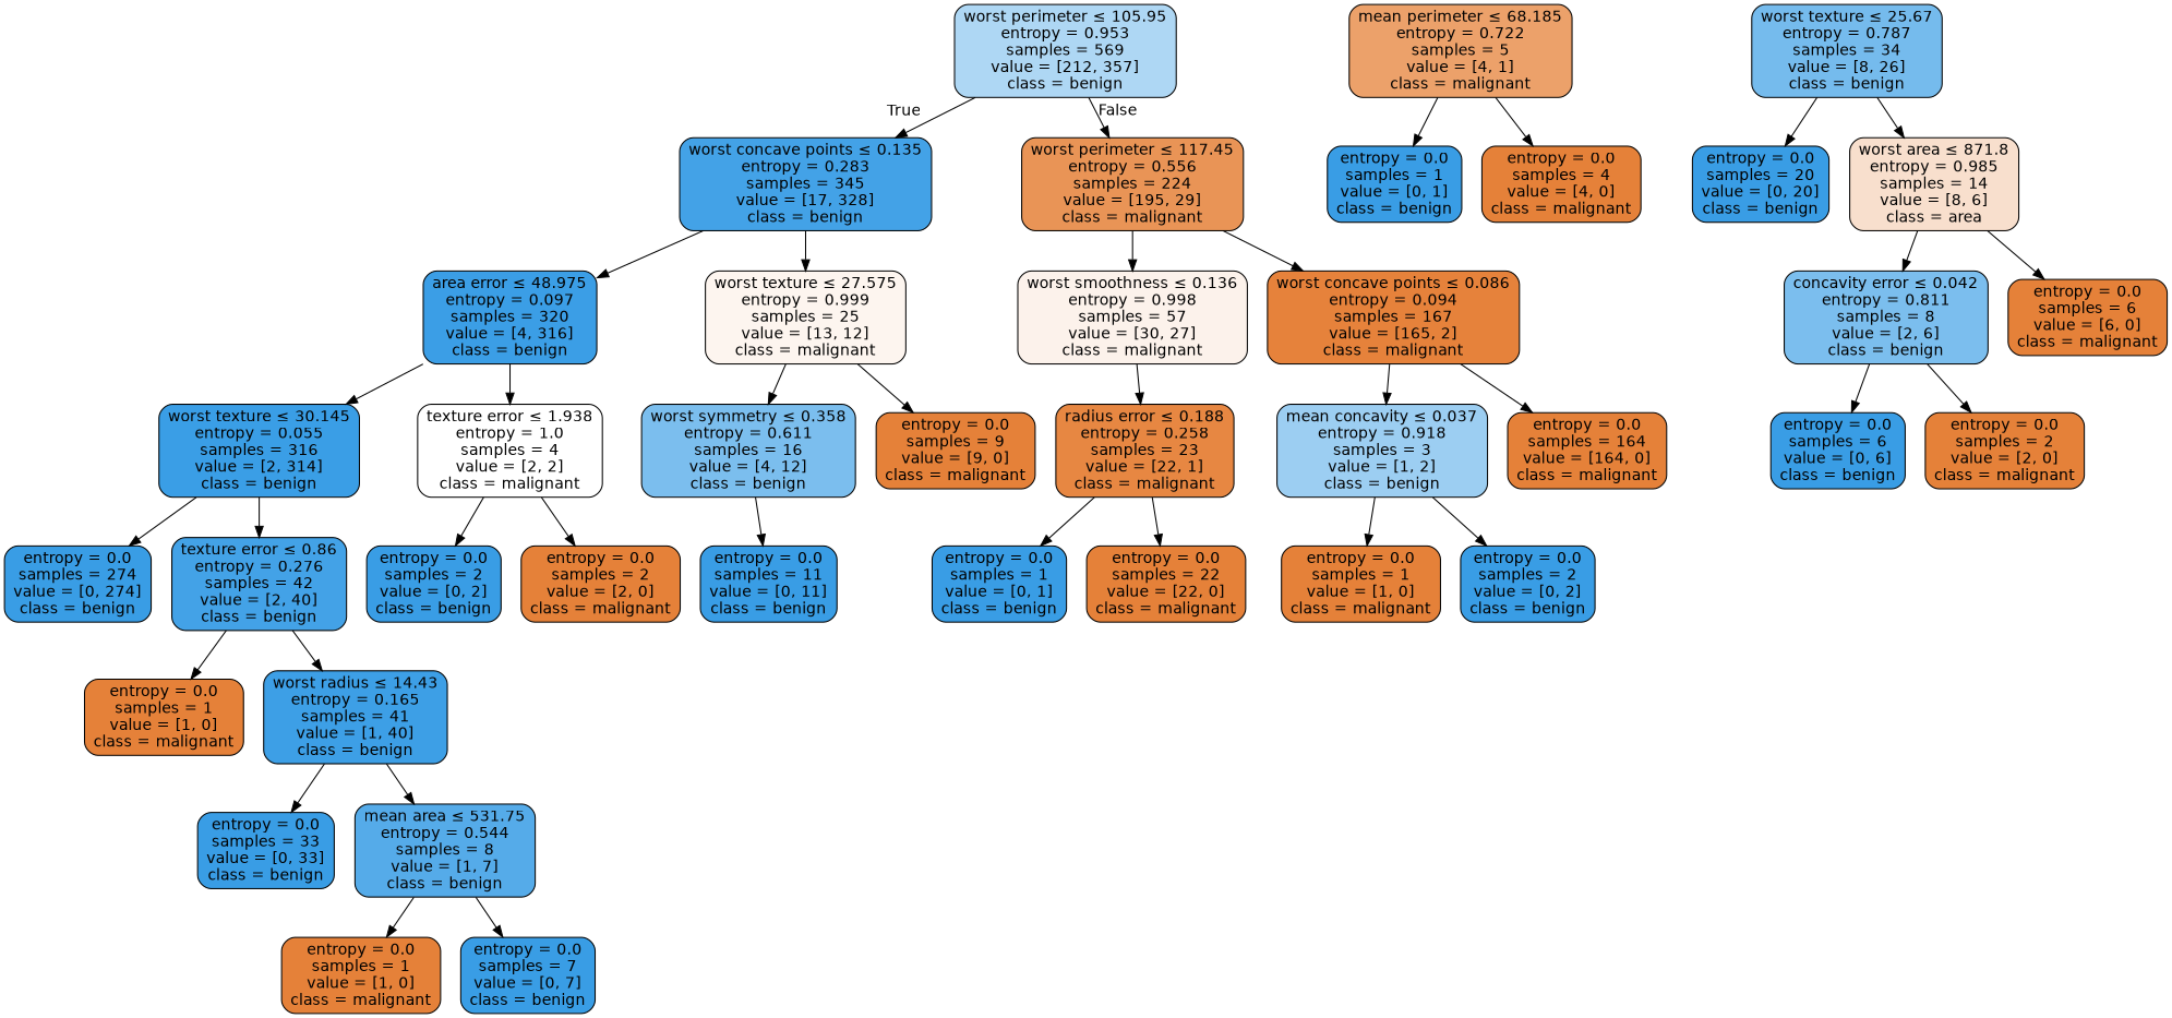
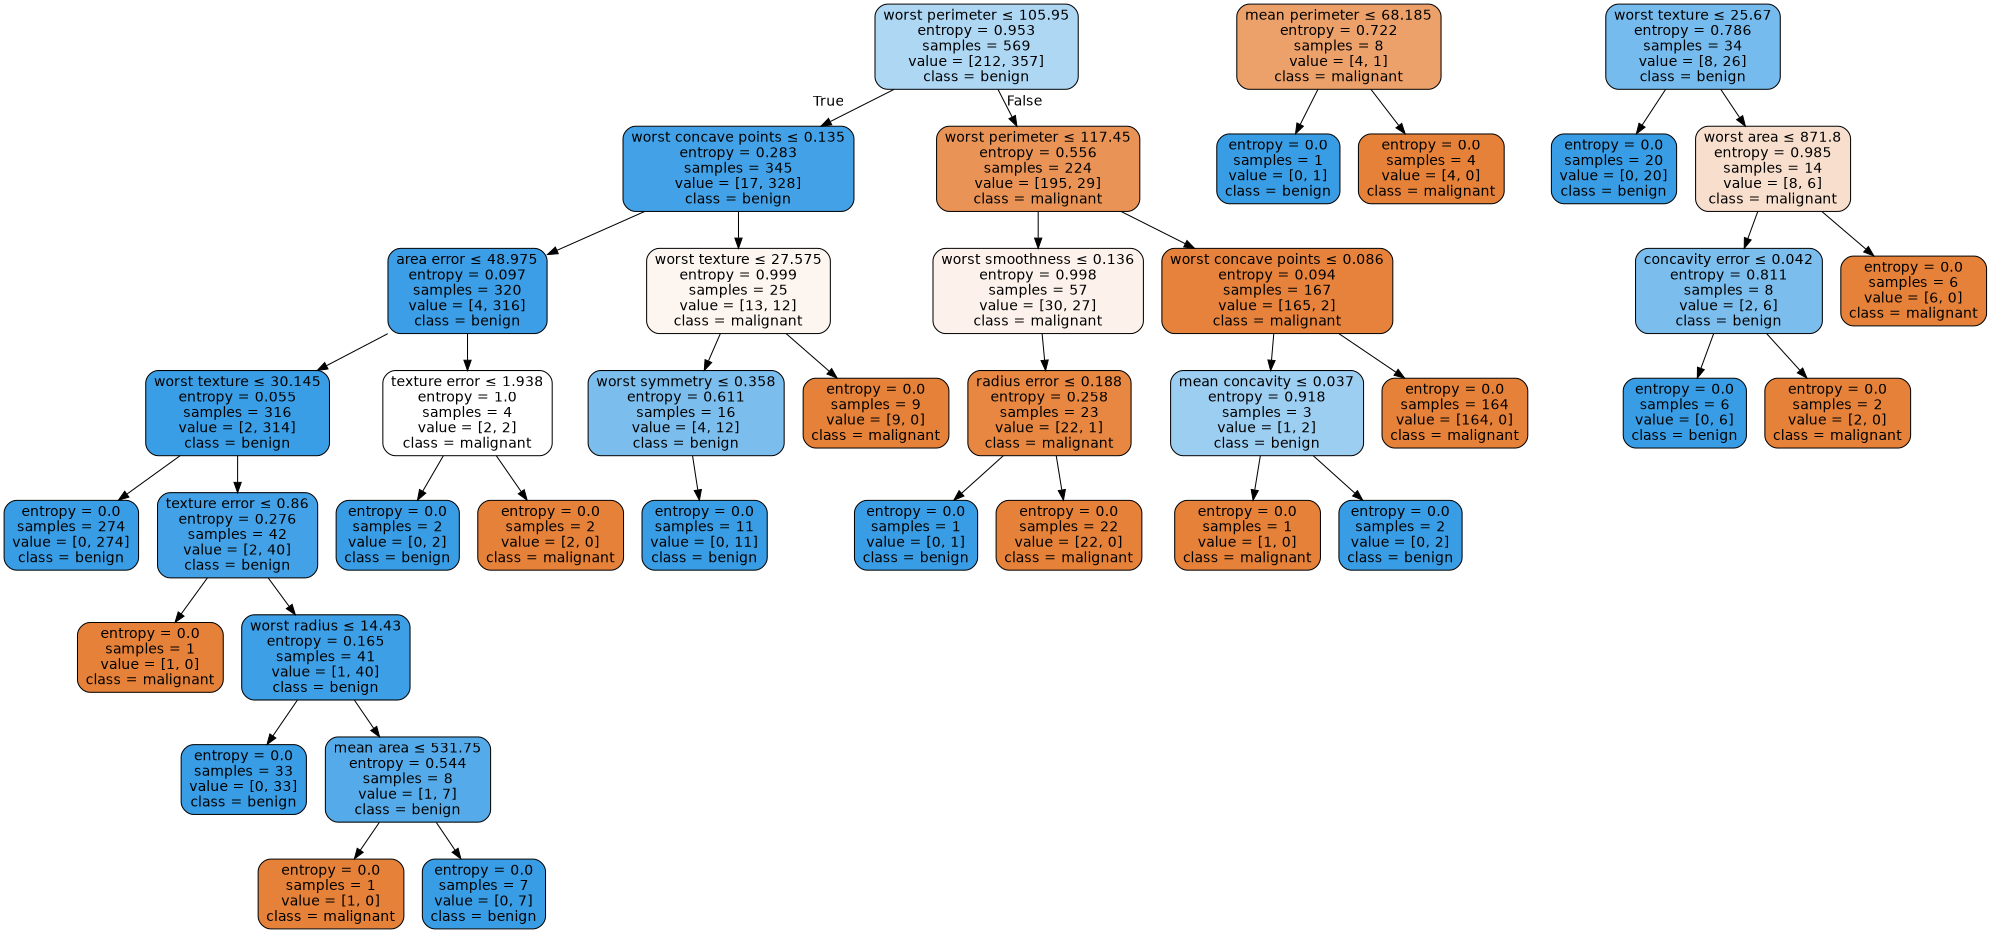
  digraph {
    node [color=black fillcolor="#e58139ff" fontname=helvetica shape=box style="filled, rounded"]
    edge [fontname=helvetica]
    n1 [fillcolor="#399de568" label=<worst perimeter &le; 105.95<br/>entropy = 0.953<br/>samples = 569<br/>value = [212, 357]<br/>class = benign>]
    n2 [fillcolor="#399de5f2" label=<worst concave points &le; 0.135<br/>entropy = 0.283<br/>samples = 345<br/>value = [17, 328]<br/>class = benign>]
    n3 [fillcolor="#e58139d9" label=<worst perimeter &le; 117.45<br/>entropy = 0.556<br/>samples = 224<br/>value = [195, 29]<br/>class = malignant>]
    n4 [fillcolor="#399de5fc" label=<area error &le; 48.975<br/>entropy = 0.097<br/>samples = 320<br/>value = [4, 316]<br/>class = benign>]
    n5 [fillcolor="#e5813914" label=<worst texture &le; 27.575<br/>entropy = 0.999<br/>samples = 25<br/>value = [13, 12]<br/>class = malignant>]
    n6 [fillcolor="#e5813919" label=<worst smoothness &le; 0.136<br/>entropy = 0.998<br/>samples = 57<br/>value = [30, 27]<br/>class = malignant>]
    n7 [fillcolor="#e58139fc" label=<worst concave points &le; 0.086<br/>entropy = 0.094<br/>samples = 167<br/>value = [165, 2]<br/>class = malignant>]
    n8 [fillcolor="#399de5fd" label=<worst texture &le; 30.145<br/>entropy = 0.055<br/>samples = 316<br/>value = [2, 314]<br/>class = benign>]
    n9 [fillcolor="#e5813900" label=<texture error &le; 1.938<br/>entropy = 1.0<br/>samples = 4<br/>value = [2, 2]<br/>class = malignant>]
    n10 [fillcolor="#399de5aa" label=<worst symmetry &le; 0.358<br/>entropy = 0.611<br/>samples = 16<br/>value = [4, 12]<br/>class = benign>]
    n11 [label=<entropy = 0.0<br/>samples = 9<br/>value = [9, 0]<br/>class = malignant>]
    n12 [fillcolor="#399de5ff" label=<entropy = 0.0<br/>samples = 274<br/>value = [0, 274]<br/>class = benign>]
    n13 [fillcolor="#399de5f2" label=<texture error &le; 0.86<br/>entropy = 0.276<br/>samples = 42<br/>value = [2, 40]<br/>class = benign>]
    n14 [fillcolor="#399de5ff" label=<entropy = 0.0<br/>samples = 2<br/>value = [0, 2]<br/>class = benign>]
    n15 [label=<entropy = 0.0<br/>samples = 2<br/>value = [2, 0]<br/>class = malignant>]
    n16 [label=<entropy = 0.0<br/>samples = 1<br/>value = [1, 0]<br/>class = malignant>]
    n17 [fillcolor="#399de5f9" label=<worst radius &le; 14.43<br/>entropy = 0.165<br/>samples = 41<br/>value = [1, 40]<br/>class = benign>]
    n18 [fillcolor="#399de5ff" label=<entropy = 0.0<br/>samples = 33<br/>value = [0, 33]<br/>class = benign>]
    n19 [fillcolor="#399de5db" label=<mean area &le; 531.75<br/>entropy = 0.544<br/>samples = 8<br/>value = [1, 7]<br/>class = benign>]
    n20 [label=<entropy = 0.0<br/>samples = 1<br/>value = [1, 0]<br/>class = malignant>]
    n21 [fillcolor="#399de5ff" label=<entropy = 0.0<br/>samples = 7<br/>value = [0, 7]<br/>class = benign>]
    n22 [fillcolor="#399de5ff" label=<entropy = 0.0<br/>samples = 11<br/>value = [0, 11]<br/>class = benign>]
-   n23 [fillcolor="#e58139bf" label=<mean perimeter &le; 68.185<br/>entropy = 0.722<br/>samples = 5<br/>value = [4, 1]<br/>class = malignant>]
+   n23 [fillcolor="#e58139bf" label=<mean perimeter &le; 68.185<br/>entropy = 0.722<br/>samples = 8<br/>value = [4, 1]<br/>class = malignant>]
    n24 [fillcolor="#399de5ff" label=<entropy = 0.0<br/>samples = 1<br/>value = [0, 1]<br/>class = benign>]
    n25 [label=<entropy = 0.0<br/>samples = 4<br/>value = [4, 0]<br/>class = malignant>]
    n26 [fillcolor="#e58139f3" label=<radius error &le; 0.188<br/>entropy = 0.258<br/>samples = 23<br/>value = [22, 1]<br/>class = malignant>]
    n27 [fillcolor="#399de57f" label=<mean concavity &le; 0.037<br/>entropy = 0.918<br/>samples = 3<br/>value = [1, 2]<br/>class = benign>]
    n28 [label=<entropy = 0.0<br/>samples = 164<br/>value = [164, 0]<br/>class = malignant>]
-   n29 [fillcolor="#399de5b1" label=<worst texture &le; 25.67<br/>entropy = 0.787<br/>samples = 34<br/>value = [8, 26]<br/>class = benign>]
+   n29 [fillcolor="#399de5b1" label=<worst texture &le; 25.67<br/>entropy = 0.786<br/>samples = 34<br/>value = [8, 26]<br/>class = benign>]
    n30 [fillcolor="#399de5ff" label=<entropy = 0.0<br/>samples = 20<br/>value = [0, 20]<br/>class = benign>]
-   n31 [fillcolor="#e5813940" label=<worst area &le; 871.8<br/>entropy = 0.985<br/>samples = 14<br/>value = [8, 6]<br/>class = area>]
+   n31 [fillcolor="#e5813940" label=<worst area &le; 871.8<br/>entropy = 0.985<br/>samples = 14<br/>value = [8, 6]<br/>class = malignant>]
    n32 [fillcolor="#399de5ff" label=<entropy = 0.0<br/>samples = 1<br/>value = [0, 1]<br/>class = benign>]
    n33 [label=<entropy = 0.0<br/>samples = 22<br/>value = [22, 0]<br/>class = malignant>]
    n34 [fillcolor="#399de5aa" label=<concavity error &le; 0.042<br/>entropy = 0.811<br/>samples = 8<br/>value = [2, 6]<br/>class = benign>]
    n35 [label=<entropy = 0.0<br/>samples = 6<br/>value = [6, 0]<br/>class = malignant>]
    n36 [fillcolor="#399de5ff" label=<entropy = 0.0<br/>samples = 6<br/>value = [0, 6]<br/>class = benign>]
    n37 [label=<entropy = 0.0<br/>samples = 2<br/>value = [2, 0]<br/>class = malignant>]
    n38 [label=<entropy = 0.0<br/>samples = 1<br/>value = [1, 0]<br/>class = malignant>]
    n39 [fillcolor="#399de5ff" label=<entropy = 0.0<br/>samples = 2<br/>value = [0, 2]<br/>class = benign>]
    n1 -> n2 [headlabel=True labelangle=45 labeldistance=2.5]
    n1 -> n3 [headlabel=False labelangle=-45 labeldistance=2.5]
    n2 -> n4
    n2 -> n5
    n3 -> n6
    n3 -> n7
    n4 -> n8
    n4 -> n9
    n5 -> n10
    n5 -> n11
    n6 -> n26
    n7 -> n27
    n7 -> n28
    n8 -> n12
    n8 -> n13
    n9 -> n14
    n9 -> n15
    n10 -> n22
    n13 -> n16
    n13 -> n17
    n17 -> n18
    n17 -> n19
    n19 -> n20
    n19 -> n21
    n23 -> n24
    n23 -> n25
    n26 -> n32
    n26 -> n33
    n27 -> n38
    n27 -> n39
    n29 -> n30
    n29 -> n31
    n31 -> n34
    n31 -> n35
    n34 -> n36
    n34 -> n37
  }
